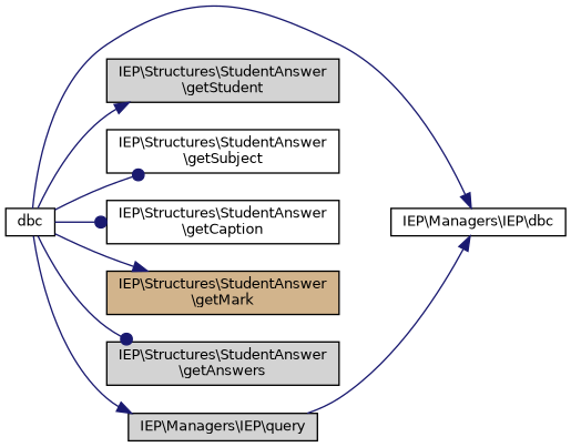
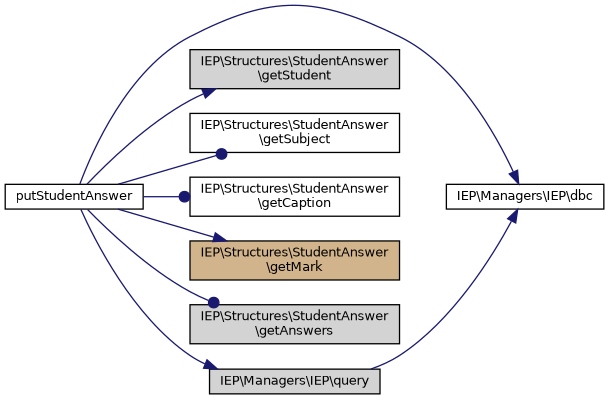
  digraph {
    rankdir=LR
    node [color=black fillcolor=white fontname=Helvetica fontsize=10 shape=record style=filled]
    edge [color=midnightblue fontname=Helvetica fontsize=10 labelfontname=Helvetica labelfontsize=10 style=solid arrowhead=normal]
-   n1 [fontcolor=black height=0.2 label=dbc width=0.4]
+   n1 [fontcolor=black height=0.2 label=putStudentAnswer width=0.4]
    n2 [height=0.2 label="IEP\\Managers\\IEP\\dbc" width=0.4]
    n3 [fillcolor=lightgrey height=0.2 label="IEP\\Structures\\StudentAnswer\l\\getStudent" width=0.4]
    n4 [height=0.2 label="IEP\\Structures\\StudentAnswer\l\\getSubject" width=0.4]
    n5 [height=0.2 label="IEP\\Structures\\StudentAnswer\l\\getCaption" width=0.4]
    n6 [fillcolor=tan height=0.2 label="IEP\\Structures\\StudentAnswer\l\\getMark" width=0.4]
    n7 [fillcolor=lightgrey height=0.2 label="IEP\\Structures\\StudentAnswer\l\\getAnswers" width=0.4]
    n8 [fillcolor=lightgrey height=0.2 label="IEP\\Managers\\IEP\\query" width=0.4]
    n1 -> n2
    n1 -> n3
    n1 -> n4 [arrowhead=dot]
    n1 -> n5 [arrowhead=dot]
    n1 -> n6
    n1 -> n7 [arrowhead=dot]
    n1 -> n8
    n8 -> n2
  }
